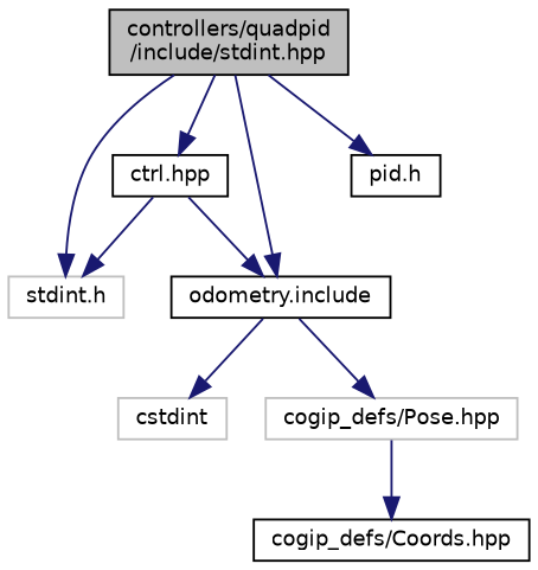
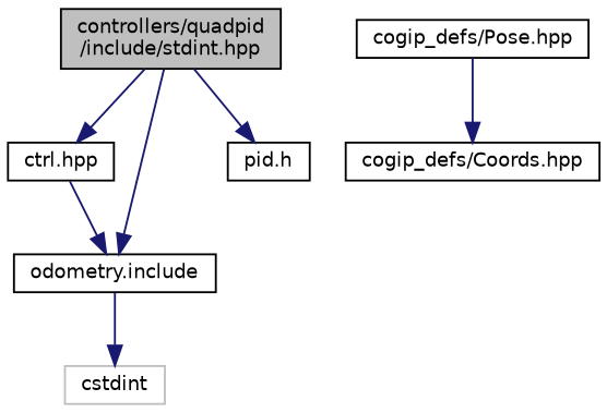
  digraph {
    node [color=black fontname=Helvetica fontsize=10 shape=record]
    edge [color=midnightblue fontname=Helvetica fontsize=10 labelfontname=Helvetica labelfontsize=10 style=solid]
    n1 [fillcolor=grey75 fontcolor=black height=0.2 label="controllers/quadpid\l/include/stdint.hpp" style=filled width=0.4]
-   n2 [color=grey75 height=0.2 label="stdint.h" width=0.4]
    n3 [height=0.2 label="ctrl.hpp" width=0.4]
    n4 [height=0.2 label="odometry.include" width=0.4]
    n5 [height=0.2 label="pid.h" width=0.4]
    n6 [color=grey75 height=0.2 label=cstdint width=0.4]
-   n7 [color=grey75 height=0.2 label="cogip_defs/Pose.hpp" width=0.4]
+   n7 [height=0.2 label="cogip_defs/Pose.hpp" width=0.4]
    n8 [height=0.2 label="cogip_defs/Coords.hpp" width=0.4]
-   n1 -> n2
    n1 -> n3
    n1 -> n4
    n1 -> n5
-   n3 -> n2
    n3 -> n4
    n4 -> n6
-   n4 -> n7
    n7 -> n8
  }
